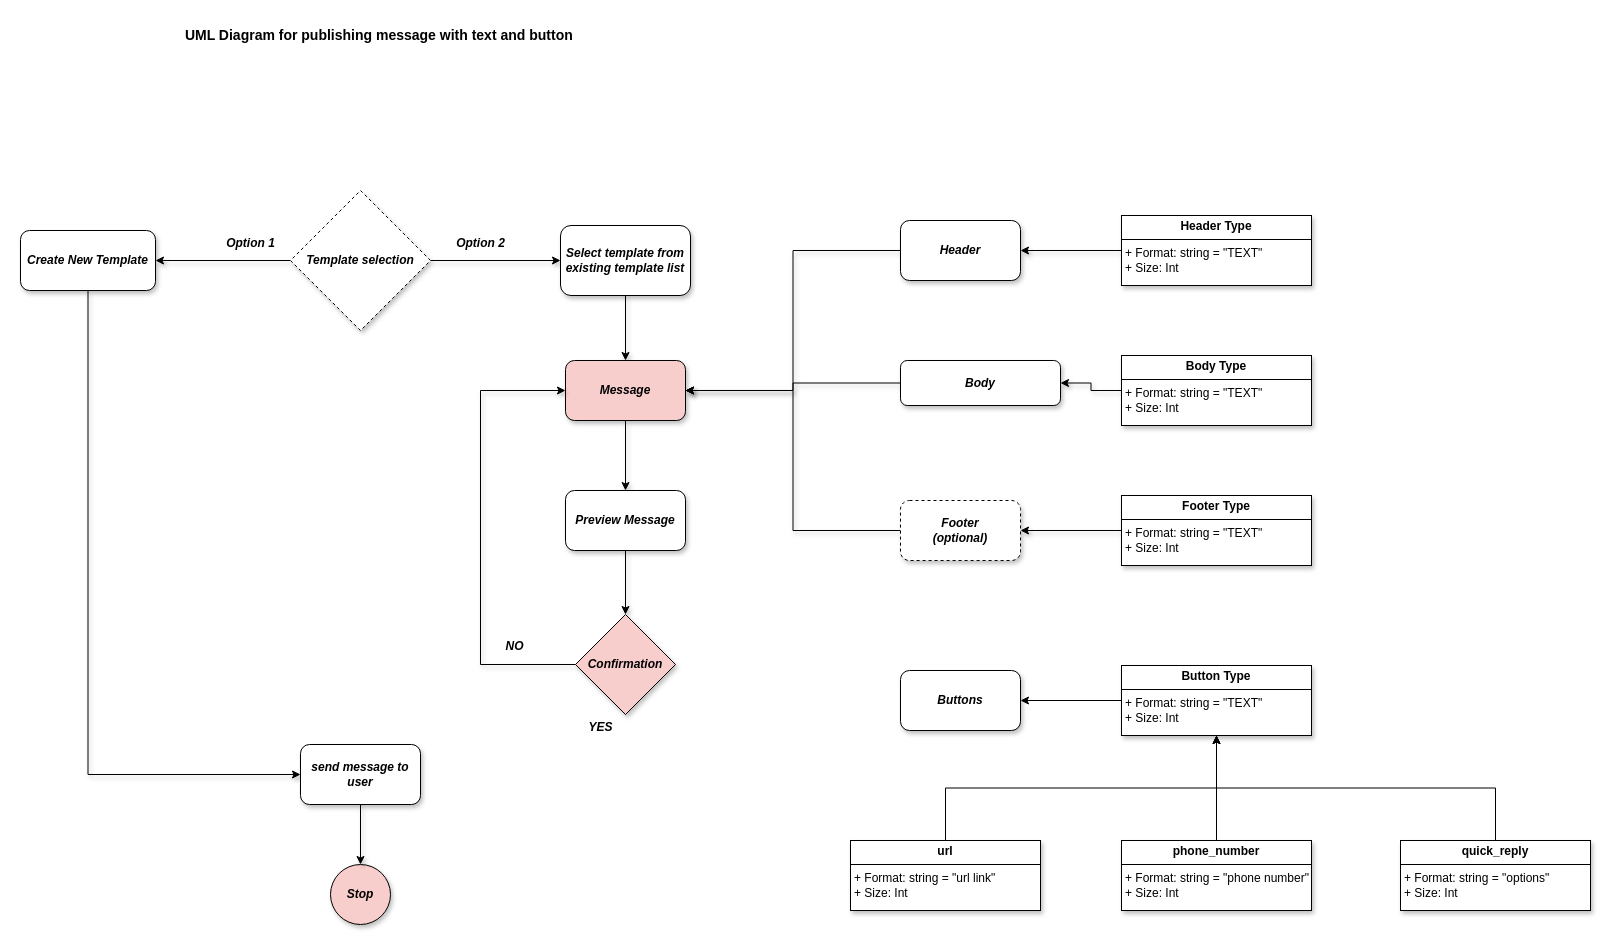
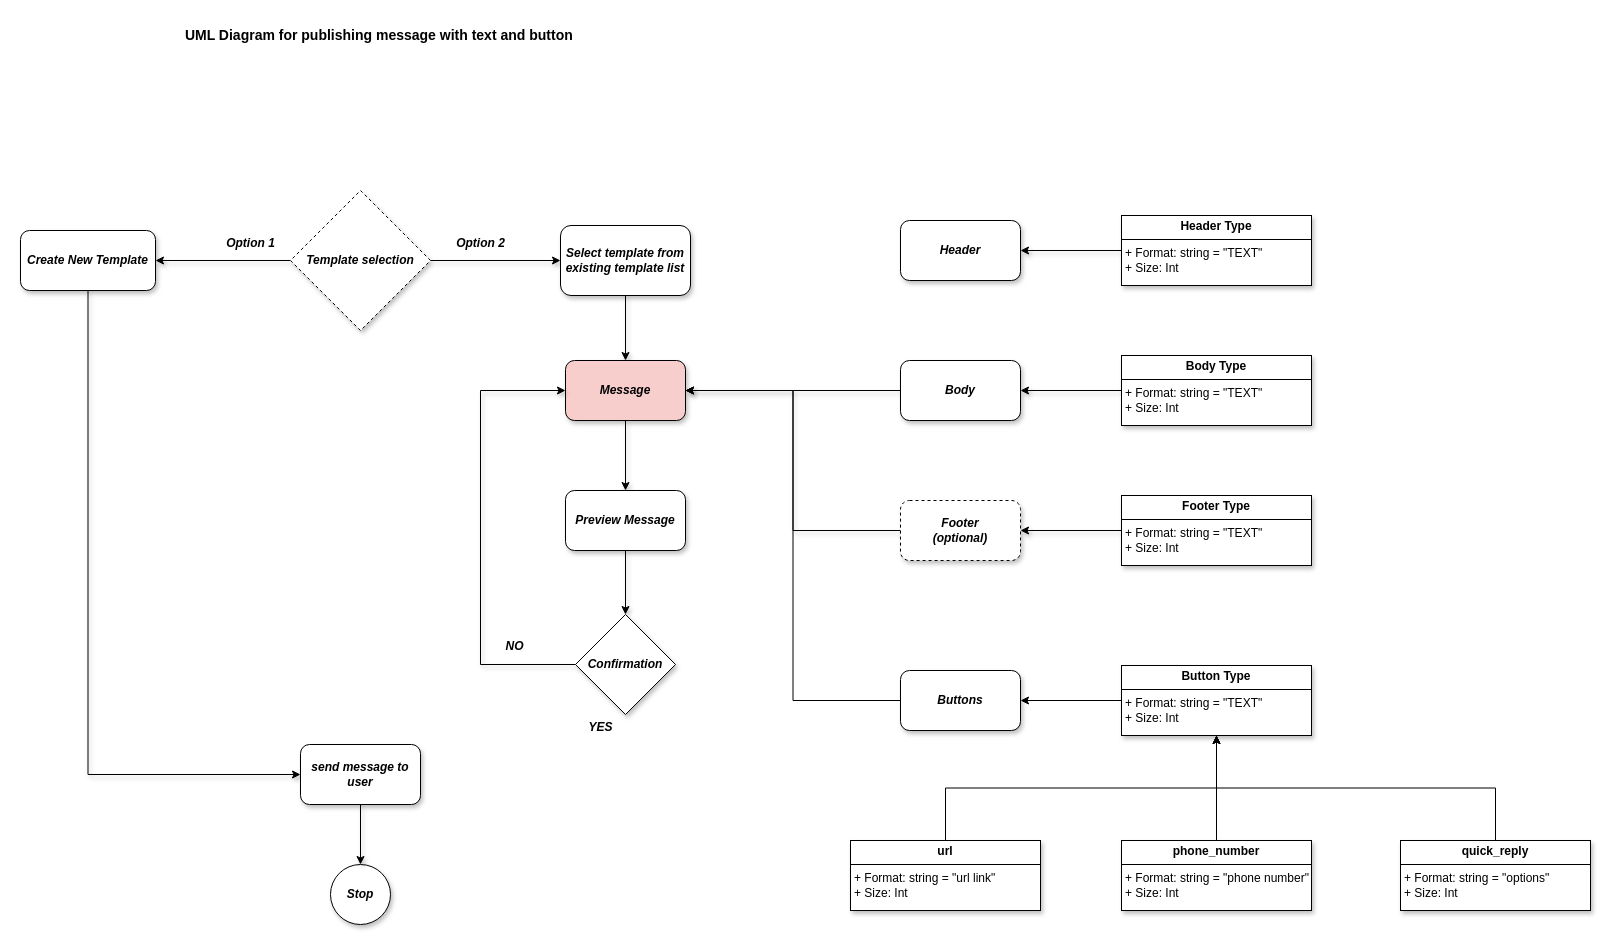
  <mxCell id="0" />
  <mxCell id="1" parent="0" />
  <mxCell id="2" style="edgeStyle=orthogonalEdgeStyle;rounded=0;orthogonalLoop=1;jettySize=auto;html=1;exitX=0;exitY=0.5;exitDx=0;exitDy=0;entryX=1;entryY=0.5;entryDx=0;entryDy=0;shadow=1;" edge="1" parent="1" source="4" target="10"><mxGeometry relative="1" as="geometry" /></mxCell>
  <mxCell id="3" style="edgeStyle=orthogonalEdgeStyle;rounded=0;orthogonalLoop=1;jettySize=auto;html=1;exitX=1;exitY=0.5;exitDx=0;exitDy=0;entryX=0;entryY=0.5;entryDx=0;entryDy=0;shadow=1;" edge="1" parent="1" source="4" target="8"><mxGeometry relative="1" as="geometry" /></mxCell>
  <mxCell id="4" value="&lt;b&gt;&lt;i&gt;Template selection&lt;/i&gt;&lt;/b&gt;" style="rhombus;whiteSpace=wrap;html=1;shadow=1;dashed=1;" vertex="1" parent="1"><mxGeometry x="290" y="190" width="140" height="140" as="geometry" /></mxCell>
  <mxCell id="5" value="&lt;b&gt;&lt;font style=&quot;font-size: 14px;&quot;&gt;UML Diagram for publishing message with text and button&lt;/font&gt;&amp;nbsp;&lt;/b&gt;" style="text;html=1;align=center;verticalAlign=middle;resizable=0;points=[];autosize=1;strokeColor=none;fillColor=none;shadow=1;" vertex="1" parent="1"><mxGeometry x="175" y="20" width="410" height="30" as="geometry" /></mxCell>
  <mxCell id="6" style="edgeStyle=orthogonalEdgeStyle;rounded=0;orthogonalLoop=1;jettySize=auto;html=1;exitX=0.5;exitY=1;exitDx=0;exitDy=0;shadow=1;" edge="1" parent="1" source="4" target="4"><mxGeometry relative="1" as="geometry" /></mxCell>
  <mxCell id="7" style="edgeStyle=orthogonalEdgeStyle;rounded=0;orthogonalLoop=1;jettySize=auto;html=1;exitX=0.5;exitY=1;exitDx=0;exitDy=0;shadow=1;" edge="1" parent="1" source="8"><mxGeometry relative="1" as="geometry"><mxPoint x="625" y="360" as="targetPoint" /></mxGeometry></mxCell>
  <mxCell id="8" value="&lt;b&gt;&lt;i&gt;Select template from existing template list&lt;/i&gt;&lt;/b&gt;" style="rounded=1;whiteSpace=wrap;html=1;shadow=1;glass=0;" vertex="1" parent="1"><mxGeometry x="560" y="225" width="130" height="70" as="geometry" /></mxCell>
  <mxCell id="9" style="edgeStyle=orthogonalEdgeStyle;rounded=0;orthogonalLoop=1;jettySize=auto;html=1;exitX=0.5;exitY=1;exitDx=0;exitDy=0;entryX=0;entryY=0.5;entryDx=0;entryDy=0;shadow=1;" edge="1" parent="1" source="10" target="27"><mxGeometry relative="1" as="geometry" /></mxCell>
  <mxCell id="10" value="&lt;b&gt;&lt;i&gt;Create New Template&lt;/i&gt;&lt;/b&gt;" style="rounded=1;whiteSpace=wrap;html=1;shadow=1;" vertex="1" parent="1"><mxGeometry x="20" y="230" width="135" height="60" as="geometry" /></mxCell>
  <mxCell id="11" style="edgeStyle=orthogonalEdgeStyle;rounded=0;orthogonalLoop=1;jettySize=auto;html=1;exitX=0.5;exitY=1;exitDx=0;exitDy=0;entryX=0.5;entryY=0;entryDx=0;entryDy=0;shadow=1;" edge="1" parent="1" source="12" target="25"><mxGeometry relative="1" as="geometry" /></mxCell>
  <mxCell id="12" value="&lt;b&gt;&lt;i&gt;Message&lt;/i&gt;&lt;/b&gt;" style="rounded=1;whiteSpace=wrap;html=1;shadow=1;fillColor=#f8cecc;" vertex="1" parent="1"><mxGeometry x="565" y="360" width="120" height="60" as="geometry" /></mxCell>
- <mxCell id="13" style="edgeStyle=orthogonalEdgeStyle;rounded=0;orthogonalLoop=1;jettySize=auto;html=1;exitX=0;exitY=0.5;exitDx=0;exitDy=0;entryX=1;entryY=0.5;entryDx=0;entryDy=0;shadow=1;" edge="1" parent="1" source="14" target="12"><mxGeometry relative="1" as="geometry" /></mxCell>
  <mxCell id="14" value="&lt;b&gt;&lt;i&gt;Header&lt;/i&gt;&lt;/b&gt;" style="rounded=1;whiteSpace=wrap;html=1;shadow=1;" vertex="1" parent="1"><mxGeometry x="900" y="220" width="120" height="60" as="geometry" /></mxCell>
  <mxCell id="15" style="edgeStyle=orthogonalEdgeStyle;rounded=0;orthogonalLoop=1;jettySize=auto;html=1;exitX=0;exitY=0.5;exitDx=0;exitDy=0;entryX=1;entryY=0.5;entryDx=0;entryDy=0;shadow=1;" edge="1" parent="1" source="16" target="14"><mxGeometry relative="1" as="geometry" /></mxCell>
  <mxCell id="16" value="&lt;p style=&quot;margin:0px;margin-top:4px;text-align:center;&quot;&gt;&lt;b&gt;Header Type&lt;/b&gt;&lt;/p&gt;&lt;hr size=&quot;1&quot; style=&quot;border-style:solid;&quot;&gt;&lt;p style=&quot;margin:0px;margin-left:4px;&quot;&gt;+ Format: string = &quot;TEXT&quot;&lt;br&gt;+ Size: Int&lt;/p&gt;&lt;p style=&quot;margin:0px;margin-left:4px;&quot;&gt;&lt;br&gt;&lt;/p&gt;" style="verticalAlign=top;align=left;overflow=fill;html=1;whiteSpace=wrap;shadow=1;" vertex="1" parent="1"><mxGeometry x="1121" y="215" width="190" height="70" as="geometry" /></mxCell>
  <mxCell id="17" value="&lt;b&gt;&lt;i&gt;Option 2&lt;/i&gt;&lt;/b&gt;" style="text;html=1;align=center;verticalAlign=middle;resizable=0;points=[];autosize=1;strokeColor=none;fillColor=none;shadow=1;" vertex="1" parent="1"><mxGeometry x="445" y="228" width="70" height="30" as="geometry" /></mxCell>
  <mxCell id="18" value="&lt;b&gt;&lt;i&gt;Option 1&lt;/i&gt;&lt;/b&gt;" style="text;html=1;align=center;verticalAlign=middle;resizable=0;points=[];autosize=1;strokeColor=none;fillColor=none;shadow=1;" vertex="1" parent="1"><mxGeometry x="215" y="228" width="70" height="30" as="geometry" /></mxCell>
  <mxCell id="19" style="edgeStyle=orthogonalEdgeStyle;rounded=0;orthogonalLoop=1;jettySize=auto;html=1;exitX=0;exitY=0.5;exitDx=0;exitDy=0;entryX=1;entryY=0.5;entryDx=0;entryDy=0;shadow=1;" edge="1" parent="1" source="20" target="22"><mxGeometry relative="1" as="geometry" /></mxCell>
  <mxCell id="20" value="&lt;p style=&quot;margin:0px;margin-top:4px;text-align:center;&quot;&gt;&lt;b&gt;Body Type&lt;/b&gt;&lt;/p&gt;&lt;hr size=&quot;1&quot; style=&quot;border-style:solid;&quot;&gt;&lt;p style=&quot;margin:0px;margin-left:4px;&quot;&gt;+ Format: string = &quot;TEXT&quot;&lt;br&gt;+ Size: Int&lt;/p&gt;&lt;p style=&quot;margin:0px;margin-left:4px;&quot;&gt;&lt;br&gt;&lt;/p&gt;" style="verticalAlign=top;align=left;overflow=fill;html=1;whiteSpace=wrap;shadow=1;" vertex="1" parent="1"><mxGeometry x="1121" y="355" width="190" height="70" as="geometry" /></mxCell>
  <mxCell id="21" style="edgeStyle=orthogonalEdgeStyle;rounded=0;orthogonalLoop=1;jettySize=auto;html=1;exitX=0;exitY=0.5;exitDx=0;exitDy=0;entryX=1;entryY=0.5;entryDx=0;entryDy=0;shadow=1;" edge="1" parent="1" source="22" target="12"><mxGeometry relative="1" as="geometry" /></mxCell>
- <mxCell id="22" value="&lt;b&gt;&lt;i&gt;Body&lt;/i&gt;&lt;/b&gt;" style="rounded=1;whiteSpace=wrap;html=1;shadow=1;" vertex="1" parent="1"><mxGeometry x="900" y="360" width="160" height="45" as="geometry" /></mxCell>
- <mxCell id="23" value="&lt;b&gt;&lt;i&gt;Stop&lt;/i&gt;&lt;/b&gt;" style="ellipse;whiteSpace=wrap;html=1;aspect=fixed;shadow=1;fillColor=#f8cecc;" vertex="1" parent="1"><mxGeometry x="330" y="864" width="60" height="60" as="geometry" /></mxCell>
+ <mxCell id="22" value="&lt;b&gt;&lt;i&gt;Body&lt;/i&gt;&lt;/b&gt;" style="rounded=1;whiteSpace=wrap;html=1;shadow=1;" vertex="1" parent="1"><mxGeometry x="900" y="360" width="120" height="60" as="geometry" /></mxCell>
+ <mxCell id="23" value="&lt;b&gt;&lt;i&gt;Stop&lt;/i&gt;&lt;/b&gt;" style="ellipse;whiteSpace=wrap;html=1;aspect=fixed;shadow=1;" vertex="1" parent="1"><mxGeometry x="330" y="864" width="60" height="60" as="geometry" /></mxCell>
  <mxCell id="24" style="edgeStyle=orthogonalEdgeStyle;rounded=0;orthogonalLoop=1;jettySize=auto;html=1;exitX=0.5;exitY=1;exitDx=0;exitDy=0;entryX=0.5;entryY=0;entryDx=0;entryDy=0;shadow=1;" edge="1" parent="1" source="25" target="33"><mxGeometry relative="1" as="geometry" /></mxCell>
  <mxCell id="25" value="&lt;b&gt;&lt;i&gt;Preview Message&lt;/i&gt;&lt;/b&gt;" style="rounded=1;whiteSpace=wrap;html=1;shadow=1;" vertex="1" parent="1"><mxGeometry x="565" y="490" width="120" height="60" as="geometry" /></mxCell>
  <mxCell id="26" style="edgeStyle=orthogonalEdgeStyle;rounded=0;orthogonalLoop=1;jettySize=auto;html=1;exitX=0.5;exitY=1;exitDx=0;exitDy=0;entryX=0.5;entryY=0;entryDx=0;entryDy=0;shadow=1;" edge="1" parent="1" source="27" target="23"><mxGeometry relative="1" as="geometry" /></mxCell>
  <mxCell id="27" value="&lt;b&gt;&lt;i&gt;send message to user&lt;/i&gt;&lt;/b&gt;" style="rounded=1;whiteSpace=wrap;html=1;shadow=1;" vertex="1" parent="1"><mxGeometry x="300" y="744" width="120" height="60" as="geometry" /></mxCell>
  <mxCell id="28" style="edgeStyle=orthogonalEdgeStyle;rounded=0;orthogonalLoop=1;jettySize=auto;html=1;exitX=0;exitY=0.5;exitDx=0;exitDy=0;entryX=1;entryY=0.5;entryDx=0;entryDy=0;shadow=1;" edge="1" parent="1" source="29" target="12"><mxGeometry relative="1" as="geometry" /></mxCell>
  <mxCell id="29" value="&lt;b&gt;&lt;i&gt;Footer&lt;br&gt;(optional)&lt;/i&gt;&lt;/b&gt;" style="rounded=1;whiteSpace=wrap;html=1;shadow=1;dashed=1;" vertex="1" parent="1"><mxGeometry x="900" y="500" width="120" height="60" as="geometry" /></mxCell>
  <mxCell id="30" style="edgeStyle=orthogonalEdgeStyle;rounded=0;orthogonalLoop=1;jettySize=auto;html=1;exitX=0;exitY=0.5;exitDx=0;exitDy=0;entryX=1;entryY=0.5;entryDx=0;entryDy=0;shadow=1;" edge="1" parent="1" source="31" target="29"><mxGeometry relative="1" as="geometry" /></mxCell>
  <mxCell id="31" value="&lt;p style=&quot;margin:0px;margin-top:4px;text-align:center;&quot;&gt;&lt;b&gt;Footer Type&lt;/b&gt;&lt;/p&gt;&lt;hr size=&quot;1&quot; style=&quot;border-style:solid;&quot;&gt;&lt;p style=&quot;margin:0px;margin-left:4px;&quot;&gt;+ Format: string = &quot;TEXT&quot;&lt;br&gt;+ Size: Int&lt;/p&gt;&lt;p style=&quot;margin:0px;margin-left:4px;&quot;&gt;&lt;br&gt;&lt;/p&gt;" style="verticalAlign=top;align=left;overflow=fill;html=1;whiteSpace=wrap;shadow=1;" vertex="1" parent="1"><mxGeometry x="1121" y="495" width="190" height="70" as="geometry" /></mxCell>
  <mxCell id="32" style="edgeStyle=orthogonalEdgeStyle;rounded=0;orthogonalLoop=1;jettySize=auto;html=1;exitX=0;exitY=0.5;exitDx=0;exitDy=0;entryX=0;entryY=0.5;entryDx=0;entryDy=0;shadow=1;" edge="1" parent="1" source="33" target="12"><mxGeometry relative="1" as="geometry"><Array as="points"><mxPoint x="480" y="664" /><mxPoint x="480" y="390" /></Array></mxGeometry></mxCell>
- <mxCell id="33" value="&lt;b&gt;&lt;i&gt;Confirmation&lt;/i&gt;&lt;/b&gt;" style="rhombus;whiteSpace=wrap;html=1;shadow=1;fillColor=#f8cecc;" vertex="1" parent="1"><mxGeometry x="575" y="614" width="100" height="100" as="geometry" /></mxCell>
+ <mxCell id="33" value="&lt;b&gt;&lt;i&gt;Confirmation&lt;/i&gt;&lt;/b&gt;" style="rhombus;whiteSpace=wrap;html=1;shadow=1;" vertex="1" parent="1"><mxGeometry x="575" y="614" width="100" height="100" as="geometry" /></mxCell>
  <mxCell id="34" value="&lt;b&gt;&lt;i&gt;NO&lt;/i&gt;&lt;/b&gt;" style="text;html=1;align=center;verticalAlign=middle;resizable=0;points=[];autosize=1;strokeColor=none;fillColor=none;shadow=1;" vertex="1" parent="1"><mxGeometry x="494" y="631" width="40" height="30" as="geometry" /></mxCell>
  <mxCell id="35" value="&lt;b&gt;&lt;i&gt;YES&lt;/i&gt;&lt;/b&gt;" style="text;html=1;align=center;verticalAlign=middle;resizable=0;points=[];autosize=1;strokeColor=none;fillColor=none;shadow=1;" vertex="1" parent="1"><mxGeometry x="575" y="712" width="50" height="30" as="geometry" /></mxCell>
+ <mxCell id="36" style="edgeStyle=orthogonalEdgeStyle;rounded=0;orthogonalLoop=1;jettySize=auto;html=1;exitX=0;exitY=0.5;exitDx=0;exitDy=0;entryX=1;entryY=0.5;entryDx=0;entryDy=0;" edge="1" parent="1" source="37" target="12"><mxGeometry relative="1" as="geometry" /></mxCell>
  <mxCell id="37" value="&lt;b&gt;&lt;i&gt;Buttons&lt;/i&gt;&lt;/b&gt;" style="rounded=1;whiteSpace=wrap;html=1;shadow=1;" vertex="1" parent="1"><mxGeometry x="900" y="670" width="120" height="60" as="geometry" /></mxCell>
  <mxCell id="38" style="edgeStyle=orthogonalEdgeStyle;rounded=0;orthogonalLoop=1;jettySize=auto;html=1;exitX=0;exitY=0.5;exitDx=0;exitDy=0;" edge="1" parent="1" source="39" target="37"><mxGeometry relative="1" as="geometry" /></mxCell>
  <mxCell id="39" value="&lt;p style=&quot;margin:0px;margin-top:4px;text-align:center;&quot;&gt;&lt;b&gt;Button Type&lt;/b&gt;&lt;/p&gt;&lt;hr size=&quot;1&quot; style=&quot;border-style:solid;&quot;&gt;&lt;p style=&quot;margin:0px;margin-left:4px;&quot;&gt;+ Format: string = &quot;TEXT&quot;&lt;br&gt;+ Size: Int&lt;/p&gt;&lt;p style=&quot;margin:0px;margin-left:4px;&quot;&gt;&lt;br&gt;&lt;/p&gt;" style="verticalAlign=top;align=left;overflow=fill;html=1;whiteSpace=wrap;shadow=1;" vertex="1" parent="1"><mxGeometry x="1121" y="665" width="190" height="70" as="geometry" /></mxCell>
  <mxCell id="40" style="edgeStyle=orthogonalEdgeStyle;rounded=0;orthogonalLoop=1;jettySize=auto;html=1;exitX=0.5;exitY=0;exitDx=0;exitDy=0;entryX=0.5;entryY=1;entryDx=0;entryDy=0;" edge="1" parent="1" source="41" target="39"><mxGeometry relative="1" as="geometry" /></mxCell>
  <mxCell id="41" value="&lt;p style=&quot;margin:0px;margin-top:4px;text-align:center;&quot;&gt;&lt;b&gt;url&lt;/b&gt;&lt;/p&gt;&lt;hr size=&quot;1&quot; style=&quot;border-style:solid;&quot;&gt;&lt;p style=&quot;margin:0px;margin-left:4px;&quot;&gt;+ Format: string = &quot;url link&quot;&lt;br&gt;+ Size: Int&lt;/p&gt;&lt;p style=&quot;margin:0px;margin-left:4px;&quot;&gt;&lt;br&gt;&lt;/p&gt;" style="verticalAlign=top;align=left;overflow=fill;html=1;whiteSpace=wrap;shadow=1;" vertex="1" parent="1"><mxGeometry x="850" y="840" width="190" height="70" as="geometry" /></mxCell>
  <mxCell id="42" style="edgeStyle=orthogonalEdgeStyle;rounded=0;orthogonalLoop=1;jettySize=auto;html=1;exitX=0.5;exitY=0;exitDx=0;exitDy=0;entryX=0.5;entryY=1;entryDx=0;entryDy=0;" edge="1" parent="1" source="43" target="39"><mxGeometry relative="1" as="geometry" /></mxCell>
  <mxCell id="43" value="&lt;p style=&quot;margin:0px;margin-top:4px;text-align:center;&quot;&gt;&lt;b&gt;phone_number&lt;/b&gt;&lt;/p&gt;&lt;hr size=&quot;1&quot; style=&quot;border-style:solid;&quot;&gt;&lt;p style=&quot;margin:0px;margin-left:4px;&quot;&gt;+ Format: string = &quot;phone number&quot;&lt;br&gt;+ Size: Int&lt;/p&gt;&lt;p style=&quot;margin:0px;margin-left:4px;&quot;&gt;&lt;br&gt;&lt;/p&gt;" style="verticalAlign=top;align=left;overflow=fill;html=1;whiteSpace=wrap;shadow=1;" vertex="1" parent="1"><mxGeometry x="1121" y="840" width="190" height="70" as="geometry" /></mxCell>
  <mxCell id="44" style="edgeStyle=orthogonalEdgeStyle;rounded=0;orthogonalLoop=1;jettySize=auto;html=1;exitX=0.5;exitY=0;exitDx=0;exitDy=0;entryX=0.5;entryY=1;entryDx=0;entryDy=0;" edge="1" parent="1" source="45" target="39"><mxGeometry relative="1" as="geometry" /></mxCell>
  <mxCell id="45" value="&lt;p style=&quot;margin:0px;margin-top:4px;text-align:center;&quot;&gt;&lt;b&gt;quick_reply&lt;/b&gt;&lt;/p&gt;&lt;hr size=&quot;1&quot; style=&quot;border-style:solid;&quot;&gt;&lt;p style=&quot;margin:0px;margin-left:4px;&quot;&gt;+ Format: string = &quot;options&quot;&lt;br&gt;+ Size: Int&lt;/p&gt;&lt;p style=&quot;margin:0px;margin-left:4px;&quot;&gt;&lt;br&gt;&lt;/p&gt;" style="verticalAlign=top;align=left;overflow=fill;html=1;whiteSpace=wrap;shadow=1;" vertex="1" parent="1"><mxGeometry x="1400" y="840" width="190" height="70" as="geometry" /></mxCell>
